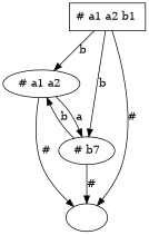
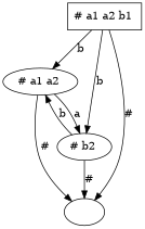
  digraph {
    "# a1 a2 b1 " [shape=rect]
    "# a1 a2 "
    ""
-   "# b2 " [label="# b7"]
+   "# b2 "
    "# a1 a2 b1 " -> "# a1 a2 " [label=b]
    "# a1 a2 b1 " -> "" [label="#"]
    "# a1 a2 b1 " -> "# b2 " [label=b]
    "# a1 a2 " -> "" [label="#"]
    "# a1 a2 " -> "# b2 " [label=a]
    "# b2 " -> "# a1 a2 " [label=b]
    "# b2 " -> "" [label="#"]
  }
